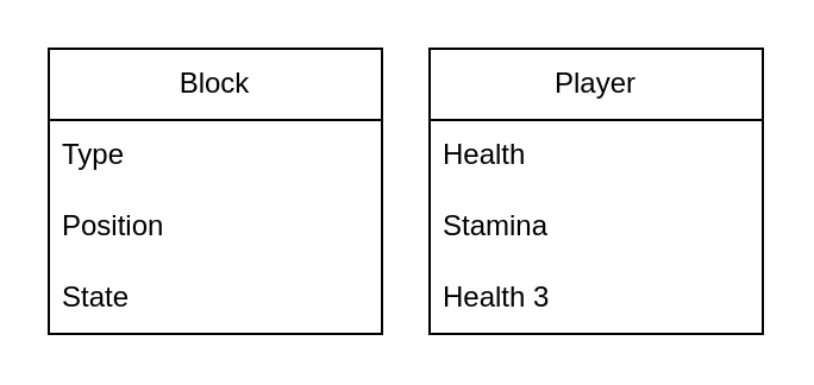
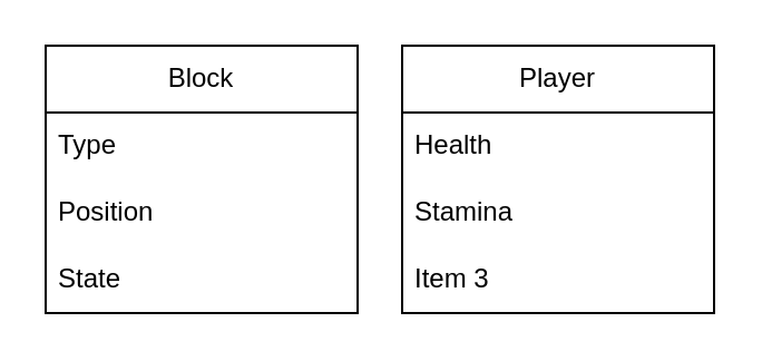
  <mxCell id="0" />
  <mxCell id="1" parent="0" />
  <mxCell id="2" value="Block" style="swimlane;fontStyle=0;childLayout=stackLayout;horizontal=1;startSize=30;horizontalStack=0;resizeParent=1;resizeParentMax=0;resizeLast=0;collapsible=1;marginBottom=0;whiteSpace=wrap;html=1;" vertex="1" parent="1"><mxGeometry x="20" y="20" width="140" height="120" as="geometry" /></mxCell>
  <mxCell id="3" value="Type" style="text;strokeColor=none;fillColor=none;align=left;verticalAlign=middle;spacingLeft=4;spacingRight=4;overflow=hidden;points=[[0,0.5],[1,0.5]];portConstraint=eastwest;rotatable=0;whiteSpace=wrap;html=1;" vertex="1" parent="2"><mxGeometry y="30" width="140" height="30" as="geometry" /></mxCell>
  <mxCell id="4" value="Position" style="text;strokeColor=none;fillColor=none;align=left;verticalAlign=middle;spacingLeft=4;spacingRight=4;overflow=hidden;points=[[0,0.5],[1,0.5]];portConstraint=eastwest;rotatable=0;whiteSpace=wrap;html=1;" vertex="1" parent="2"><mxGeometry y="60" width="140" height="30" as="geometry" /></mxCell>
  <mxCell id="5" value="State" style="text;strokeColor=none;fillColor=none;align=left;verticalAlign=middle;spacingLeft=4;spacingRight=4;overflow=hidden;points=[[0,0.5],[1,0.5]];portConstraint=eastwest;rotatable=0;whiteSpace=wrap;html=1;" vertex="1" parent="2"><mxGeometry y="90" width="140" height="30" as="geometry" /></mxCell>
  <mxCell id="6" value="Player" style="swimlane;fontStyle=0;childLayout=stackLayout;horizontal=1;startSize=30;horizontalStack=0;resizeParent=1;resizeParentMax=0;resizeLast=0;collapsible=1;marginBottom=0;whiteSpace=wrap;html=1;" vertex="1" parent="1"><mxGeometry x="180" y="20" width="140" height="120" as="geometry" /></mxCell>
  <mxCell id="7" value="Health" style="text;strokeColor=none;fillColor=none;align=left;verticalAlign=middle;spacingLeft=4;spacingRight=4;overflow=hidden;points=[[0,0.5],[1,0.5]];portConstraint=eastwest;rotatable=0;whiteSpace=wrap;html=1;" vertex="1" parent="6"><mxGeometry y="30" width="140" height="30" as="geometry" /></mxCell>
  <mxCell id="8" value="Stamina" style="text;strokeColor=none;fillColor=none;align=left;verticalAlign=middle;spacingLeft=4;spacingRight=4;overflow=hidden;points=[[0,0.5],[1,0.5]];portConstraint=eastwest;rotatable=0;whiteSpace=wrap;html=1;" vertex="1" parent="6"><mxGeometry y="60" width="140" height="30" as="geometry" /></mxCell>
- <mxCell id="9" value="Health 3" style="text;strokeColor=none;fillColor=none;align=left;verticalAlign=middle;spacingLeft=4;spacingRight=4;overflow=hidden;points=[[0,0.5],[1,0.5]];portConstraint=eastwest;rotatable=0;whiteSpace=wrap;html=1;" vertex="1" parent="6"><mxGeometry y="90" width="140" height="30" as="geometry" /></mxCell>
+ <mxCell id="9" value="Item 3" style="text;strokeColor=none;fillColor=none;align=left;verticalAlign=middle;spacingLeft=4;spacingRight=4;overflow=hidden;points=[[0,0.5],[1,0.5]];portConstraint=eastwest;rotatable=0;whiteSpace=wrap;html=1;" vertex="1" parent="6"><mxGeometry y="90" width="140" height="30" as="geometry" /></mxCell>
